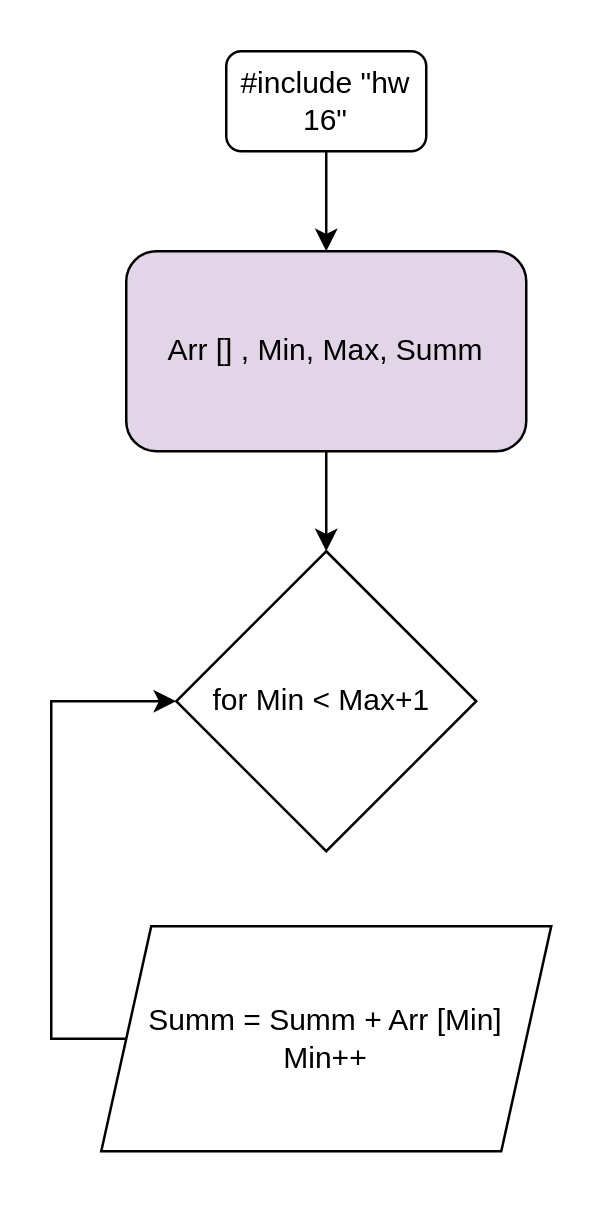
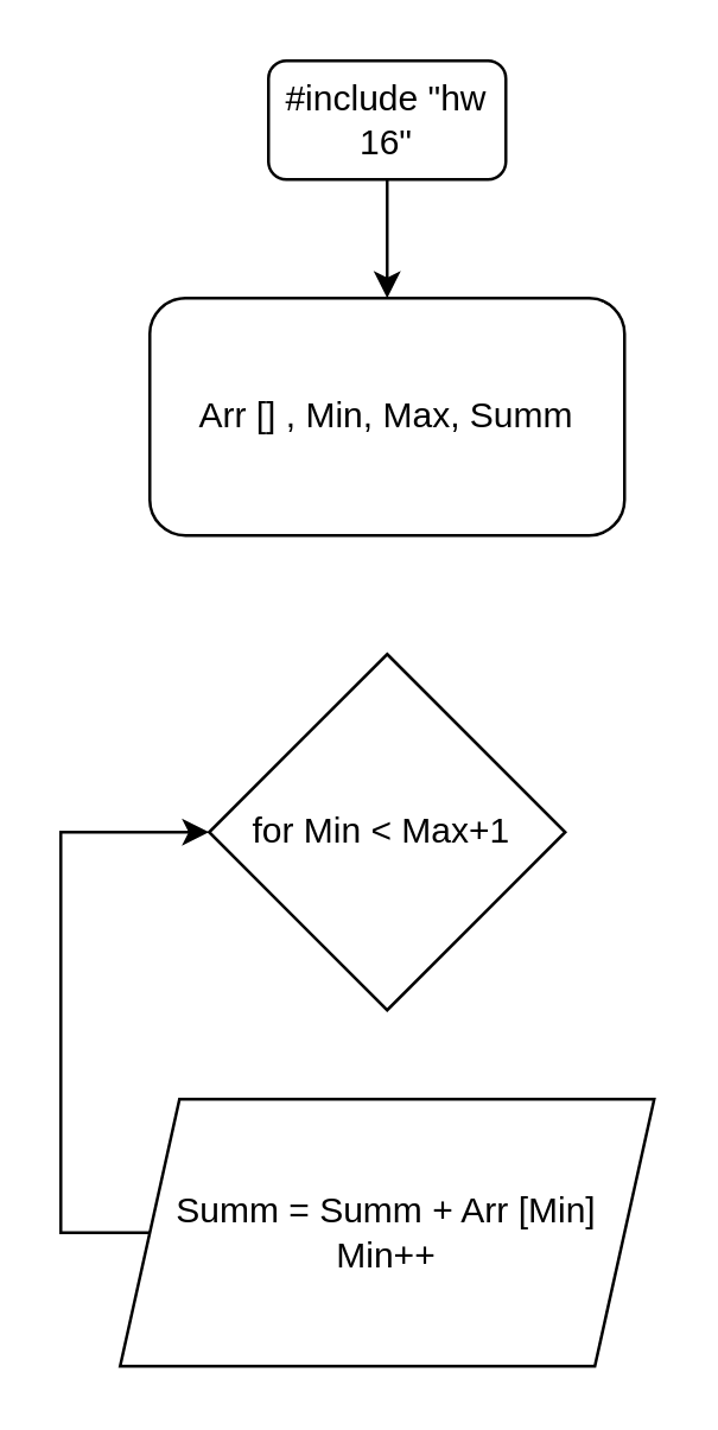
  <mxCell id="0" />
  <mxCell id="1" parent="0" />
- <mxCell id="2" value="" style="edgeStyle=orthogonalEdgeStyle;rounded=0;orthogonalLoop=1;jettySize=auto;html=1;" edge="1" parent="1" source="3" target="6"><mxGeometry relative="1" as="geometry" /></mxCell>
- <mxCell id="3" value="Arr [] , Min, Max, Summ" style="rounded=1;whiteSpace=wrap;html=1;fillColor=#e1d5e7;" vertex="1" parent="1"><mxGeometry x="50" y="100" width="160" height="80" as="geometry" /></mxCell>
+ <mxCell id="3" value="Arr [] , Min, Max, Summ" style="rounded=1;whiteSpace=wrap;html=1;" vertex="1" parent="1"><mxGeometry x="50" y="100" width="160" height="80" as="geometry" /></mxCell>
  <mxCell id="4" value="" style="edgeStyle=orthogonalEdgeStyle;rounded=0;orthogonalLoop=1;jettySize=auto;html=1;" edge="1" parent="1" source="5" target="3"><mxGeometry relative="1" as="geometry" /></mxCell>
  <mxCell id="5" value="#include &quot;hw 16&quot;" style="rounded=1;whiteSpace=wrap;html=1;" vertex="1" parent="1"><mxGeometry x="90" y="20" width="80" height="40" as="geometry" /></mxCell>
  <mxCell id="6" value="for Min &amp;lt; Max+1&amp;nbsp;" style="rhombus;whiteSpace=wrap;html=1;" vertex="1" parent="1"><mxGeometry x="70" y="220" width="120" height="120" as="geometry" /></mxCell>
  <mxCell id="7" style="edgeStyle=orthogonalEdgeStyle;rounded=0;orthogonalLoop=1;jettySize=auto;html=1;entryX=0;entryY=0.5;entryDx=0;entryDy=0;exitX=0;exitY=0.5;exitDx=0;exitDy=0;" edge="1" parent="1" source="8" target="6"><mxGeometry relative="1" as="geometry"><Array as="points"><mxPoint x="20" y="415" /><mxPoint x="20" y="280" /></Array></mxGeometry></mxCell>
  <mxCell id="8" value="Summ = Summ + Arr [Min]&lt;br&gt;Min++" style="shape=parallelogram;perimeter=parallelogramPerimeter;whiteSpace=wrap;html=1;fixedSize=1;" vertex="1" parent="1"><mxGeometry x="40" y="370" width="180" height="90" as="geometry" /></mxCell>
